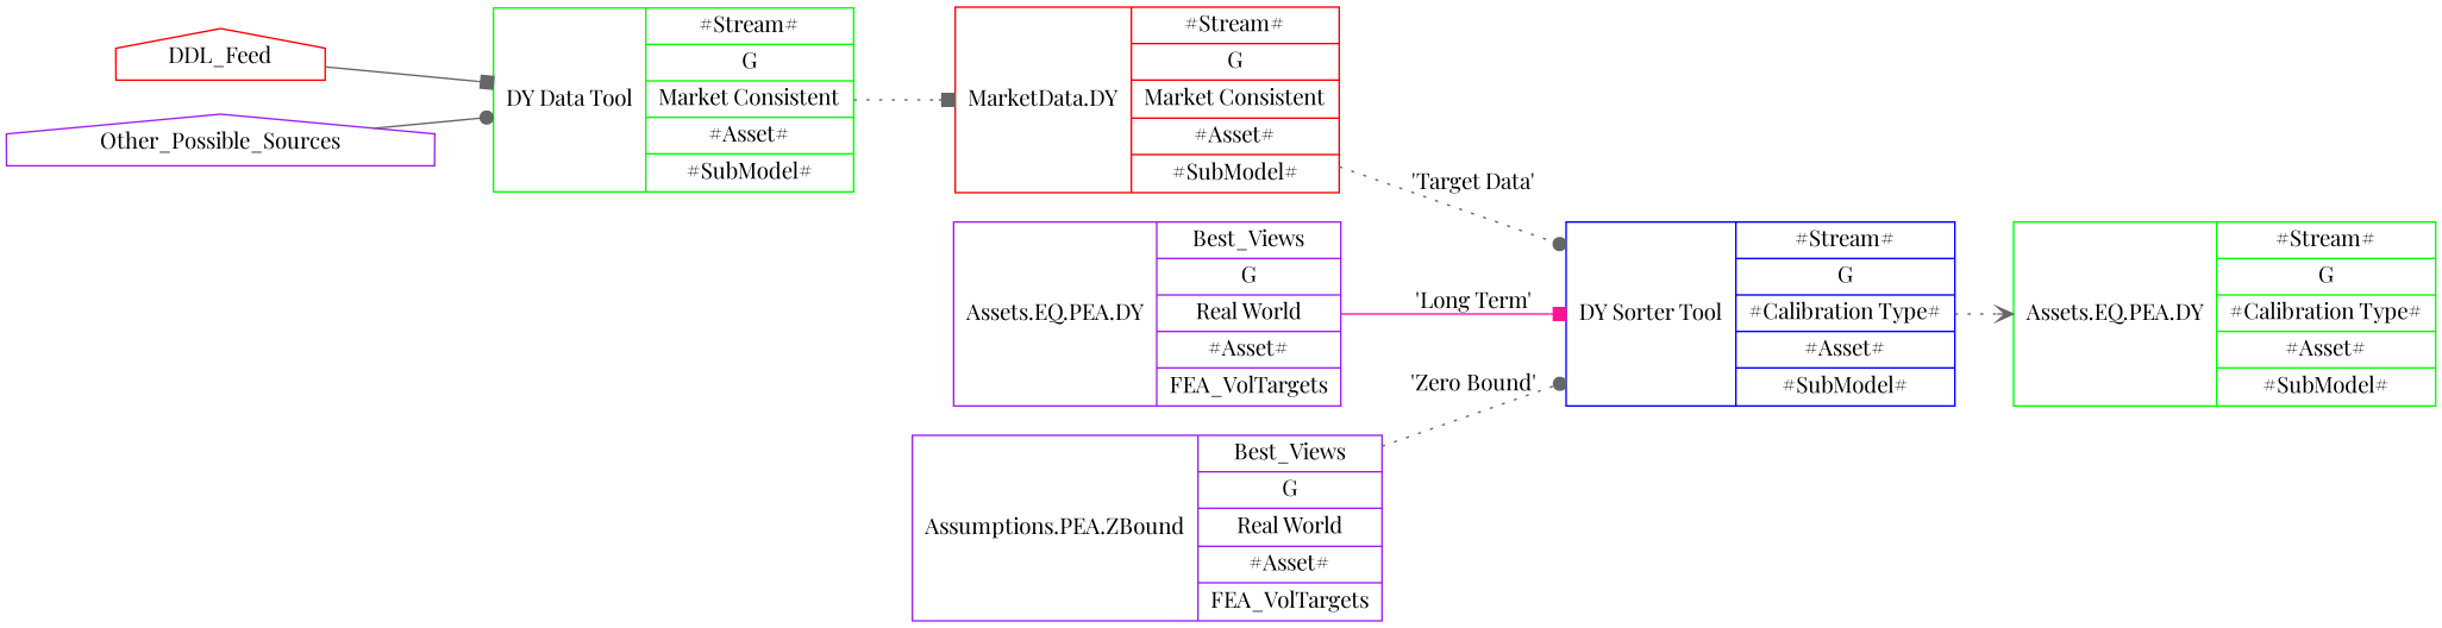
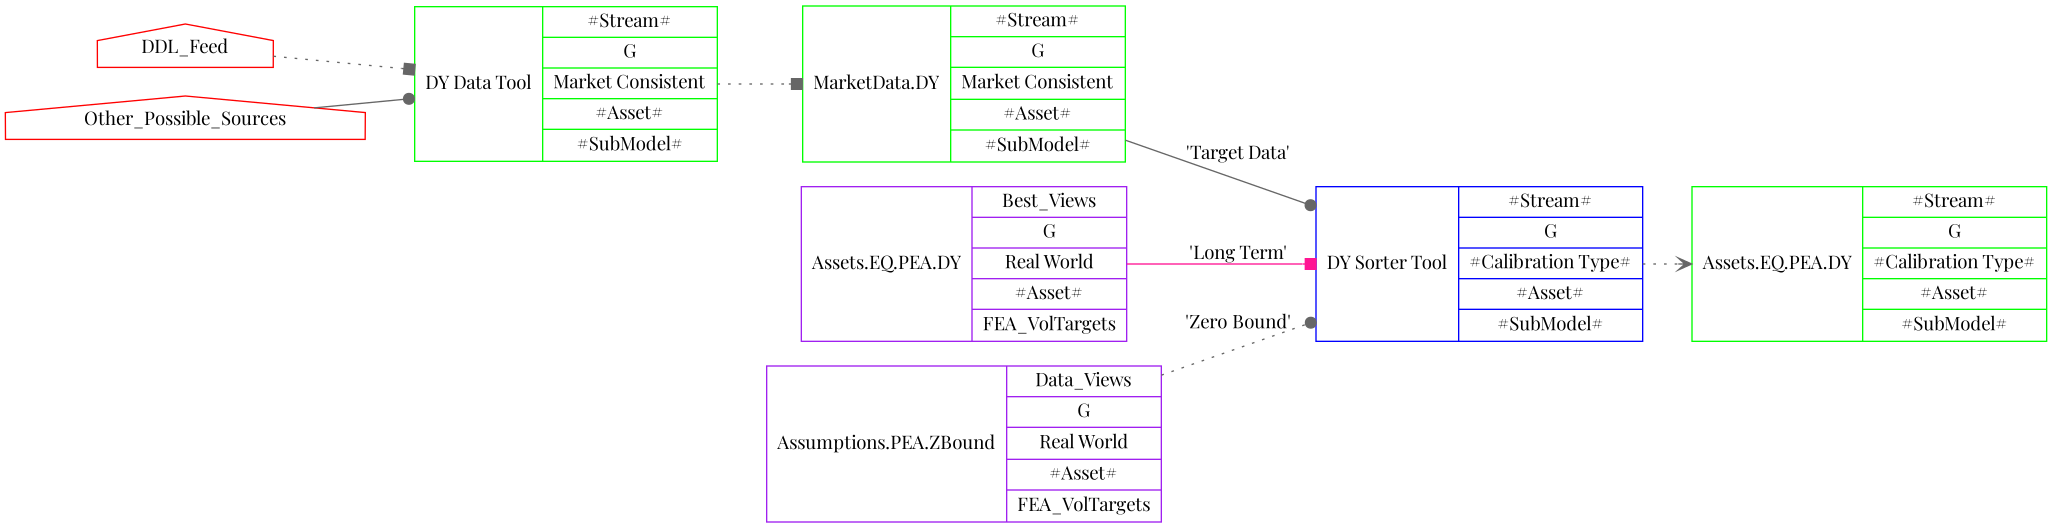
  digraph {
    fontname="Playfair Display"
    rankdir=LR
    node [color=green fontname="Playfair Display" shape=record]
    edge [arrowhead=box color=gray40 fontname="Playfair Display" style=dotted]
    DDL_Feed [color=red shape=house]
    n2 [label="{DY Data Tool|{#Stream#|G|Market Consistent|#Asset#|#SubModel#}}"]
-   n3 [color=red label="{MarketData.DY|{#Stream#|G|Market Consistent|#Asset#|#SubModel#}}"]
-   Other_Possible_Sources [color=purple shape=house]
+   n3 [label="{MarketData.DY|{#Stream#|G|Market Consistent|#Asset#|#SubModel#}}"]
+   Other_Possible_Sources [color=red shape=house]
    n5 [color=blue label="{DY Sorter Tool|{#Stream#|G|#Calibration Type#|#Asset#|#SubModel#}}"]
    n6 [label="{Assets.EQ.PEA.DY|{#Stream#|G|#Calibration Type#|#Asset#|#SubModel#}}}"]
    n7 [color=purple label="{Assets.EQ.PEA.DY|{Best_Views|G|Real World|#Asset#|FEA_VolTargets}}}"]
-   n8 [color=purple label="{Assumptions.PEA.ZBound|{Best_Views|G|Real World|#Asset#|FEA_VolTargets}}}"]
-   DDL_Feed -> n2 [style=solid]
+   n8 [color=purple label="{Assumptions.PEA.ZBound|{Data_Views|G|Real World|#Asset#|FEA_VolTargets}}}"]
+   DDL_Feed -> n2
    n2 -> n3
-   n3 -> n5 [arrowhead=dot label="'Target Data'"]
+   n3 -> n5 [arrowhead=dot label="'Target Data'" style=solid]
    Other_Possible_Sources -> n2 [arrowhead=dot style=solid]
    n5 -> n6 [arrowhead=vee]
    n7 -> n5 [color=deeppink label="'Long Term'" style=solid]
    n8 -> n5 [arrowhead=dot label="'Zero Bound'"]
  }
